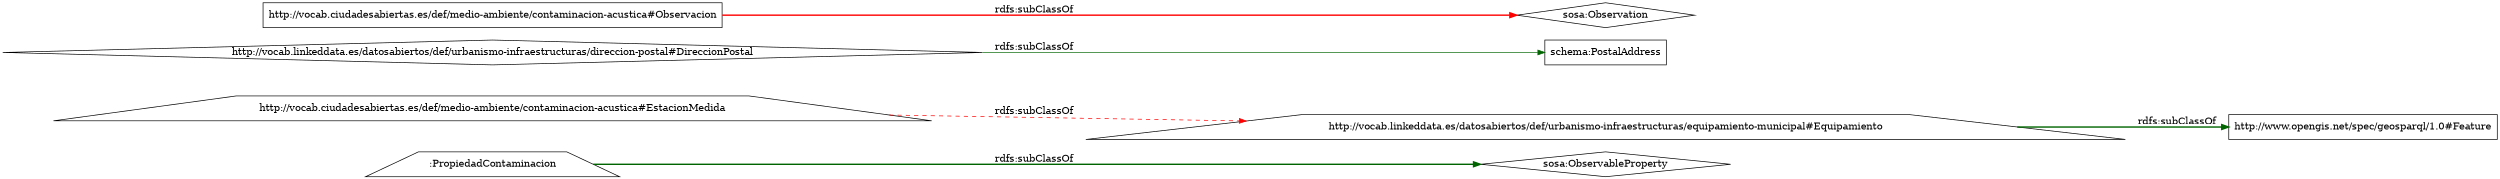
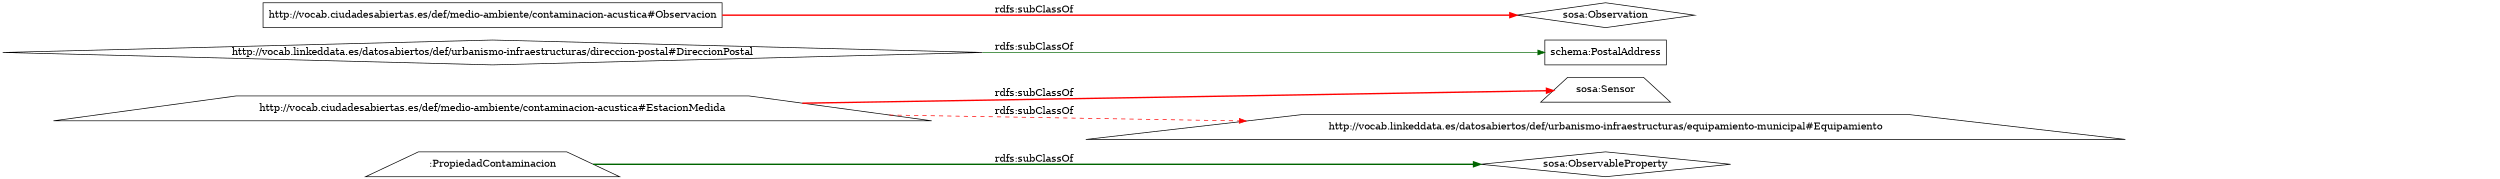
  digraph {
    rankdir=LR
    node [color=black shape=trapezium]
    edge [color=darkgreen style=bold]
    "sosa:ObservableProperty" [shape=diamond]
    ":PropiedadContaminacion"
    "http://vocab.ciudadesabiertas.es/def/medio-ambiente/contaminacion-acustica#EstacionMedida"
+   "sosa:Sensor"
    "http://vocab.linkeddata.es/datosabiertos/def/urbanismo-infraestructuras/equipamiento-municipal#Equipamiento"
-   "http://www.opengis.net/spec/geosparql/1.0#Feature" [shape=box]
    "http://vocab.linkeddata.es/datosabiertos/def/urbanismo-infraestructuras/direccion-postal#DireccionPostal" [shape=diamond]
    "schema:PostalAddress" [shape=box]
    "http://vocab.ciudadesabiertas.es/def/medio-ambiente/contaminacion-acustica#Observacion" [shape=box]
    "sosa:Observation" [shape=diamond]
    ":PropiedadContaminacion" -> "sosa:ObservableProperty" [label="rdfs:subClassOf"]
+   "http://vocab.ciudadesabiertas.es/def/medio-ambiente/contaminacion-acustica#EstacionMedida" -> "sosa:Sensor" [color=red label="rdfs:subClassOf"]
    "http://vocab.ciudadesabiertas.es/def/medio-ambiente/contaminacion-acustica#EstacionMedida" -> "http://vocab.linkeddata.es/datosabiertos/def/urbanismo-infraestructuras/equipamiento-municipal#Equipamiento" [color=red label="rdfs:subClassOf" style=dashed]
-   "http://vocab.linkeddata.es/datosabiertos/def/urbanismo-infraestructuras/equipamiento-municipal#Equipamiento" -> "http://www.opengis.net/spec/geosparql/1.0#Feature" [label="rdfs:subClassOf"]
    "http://vocab.linkeddata.es/datosabiertos/def/urbanismo-infraestructuras/direccion-postal#DireccionPostal" -> "schema:PostalAddress" [label="rdfs:subClassOf" style=solid]
    "http://vocab.ciudadesabiertas.es/def/medio-ambiente/contaminacion-acustica#Observacion" -> "sosa:Observation" [color=red label="rdfs:subClassOf"]
  }
